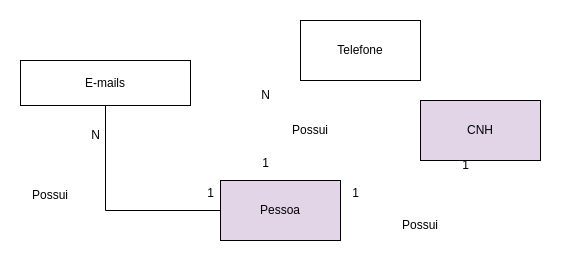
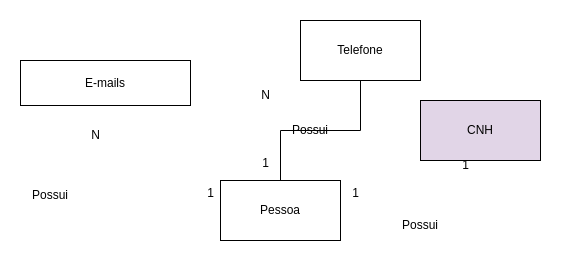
  <mxCell id="0" />
  <mxCell id="1" parent="0" />
- <mxCell id="3" style="edgeStyle=orthogonalEdgeStyle;rounded=0;orthogonalLoop=1;jettySize=auto;html=1;endArrow=none;endFill=0;" edge="1" parent="1" source="4" target="6"><mxGeometry relative="1" as="geometry" /></mxCell>
- <mxCell id="4" value="Pessoa" style="rounded=0;whiteSpace=wrap;html=1;fillColor=#e1d5e7;" vertex="1" parent="1"><mxGeometry x="220" y="180" width="120" height="60" as="geometry" /></mxCell>
+ <mxCell id="2" style="edgeStyle=orthogonalEdgeStyle;rounded=0;orthogonalLoop=1;jettySize=auto;html=1;entryX=0.5;entryY=1;entryDx=0;entryDy=0;endArrow=none;endFill=0;" edge="1" parent="1" source="4" target="5"><mxGeometry relative="1" as="geometry" /></mxCell>
+ <mxCell id="4" value="Pessoa" style="rounded=0;whiteSpace=wrap;html=1;" vertex="1" parent="1"><mxGeometry x="220" y="180" width="120" height="60" as="geometry" /></mxCell>
  <mxCell id="5" value="Telefone" style="rounded=0;whiteSpace=wrap;html=1;" vertex="1" parent="1"><mxGeometry x="300" y="20" width="120" height="60" as="geometry" /></mxCell>
  <mxCell id="6" value="E-mails" style="rounded=0;whiteSpace=wrap;html=1;" vertex="1" parent="1"><mxGeometry x="20" y="60" width="170" height="45" as="geometry" /></mxCell>
  <mxCell id="7" value="CNH" style="rounded=0;whiteSpace=wrap;html=1;fillColor=#e1d5e7;" vertex="1" parent="1"><mxGeometry x="420" y="100" width="120" height="60" as="geometry" /></mxCell>
  <mxCell id="8" value="1" style="text;html=1;align=center;verticalAlign=middle;resizable=0;points=[];autosize=1;strokeColor=none;fillColor=none;" vertex="1" parent="1"><mxGeometry x="195" y="178" width="30" height="30" as="geometry" /></mxCell>
  <mxCell id="9" value="1" style="text;html=1;align=center;verticalAlign=middle;resizable=0;points=[];autosize=1;strokeColor=none;fillColor=none;" vertex="1" parent="1"><mxGeometry x="250" y="148" width="30" height="30" as="geometry" /></mxCell>
  <mxCell id="10" value="1" style="text;html=1;align=center;verticalAlign=middle;resizable=0;points=[];autosize=1;strokeColor=none;fillColor=none;" vertex="1" parent="1"><mxGeometry x="340" y="178" width="30" height="30" as="geometry" /></mxCell>
  <mxCell id="11" value="1" style="text;html=1;align=center;verticalAlign=middle;resizable=0;points=[];autosize=1;strokeColor=none;fillColor=none;" vertex="1" parent="1"><mxGeometry x="450" y="150" width="30" height="30" as="geometry" /></mxCell>
  <mxCell id="12" value="N" style="text;html=1;align=center;verticalAlign=middle;resizable=0;points=[];autosize=1;strokeColor=none;fillColor=none;" vertex="1" parent="1"><mxGeometry x="250" y="80" width="30" height="30" as="geometry" /></mxCell>
  <mxCell id="13" value="N" style="text;html=1;align=center;verticalAlign=middle;resizable=0;points=[];autosize=1;strokeColor=none;fillColor=none;" vertex="1" parent="1"><mxGeometry x="80" y="120" width="30" height="30" as="geometry" /></mxCell>
  <mxCell id="14" value="Possui" style="text;html=1;strokeColor=none;fillColor=none;align=center;verticalAlign=middle;whiteSpace=wrap;rounded=0;" vertex="1" parent="1"><mxGeometry x="20" y="180" width="60" height="30" as="geometry" /></mxCell>
  <mxCell id="15" value="Possui" style="text;html=1;strokeColor=none;fillColor=none;align=center;verticalAlign=middle;whiteSpace=wrap;rounded=0;" vertex="1" parent="1"><mxGeometry x="280" y="115" width="60" height="30" as="geometry" /></mxCell>
  <mxCell id="16" value="Possui" style="text;html=1;strokeColor=none;fillColor=none;align=center;verticalAlign=middle;whiteSpace=wrap;rounded=0;" vertex="1" parent="1"><mxGeometry x="390" y="210" width="60" height="30" as="geometry" /></mxCell>
